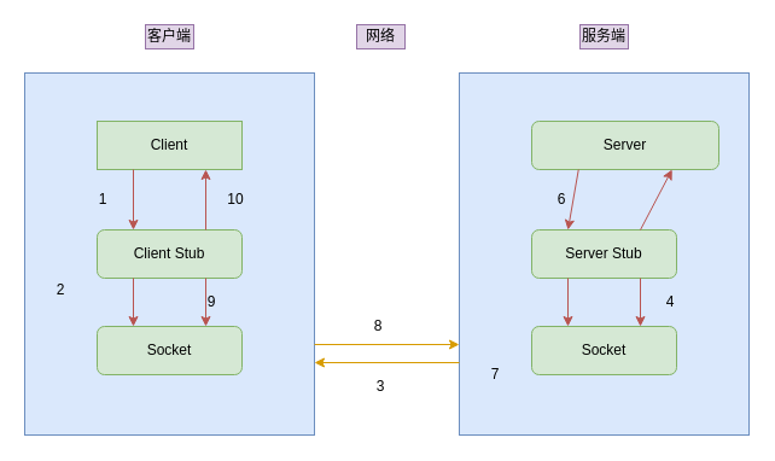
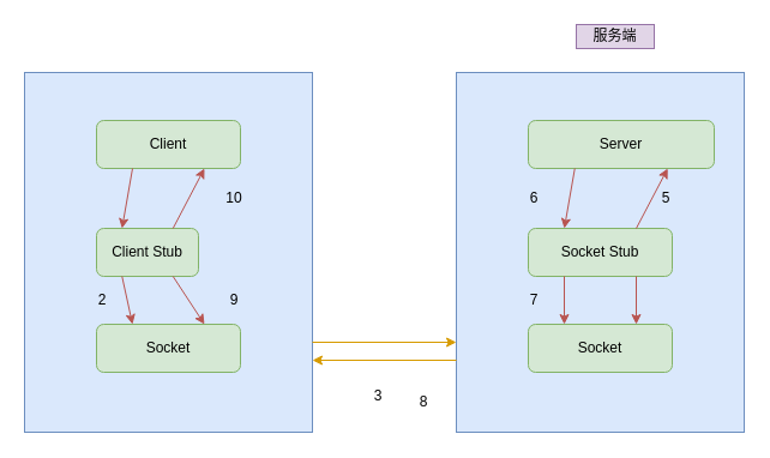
  <mxCell id="0" />
  <mxCell id="1" parent="0" />
- <mxCell id="2" value="客户端" style="text;html=1;strokeColor=#9673a6;fillColor=#e1d5e7;align=center;verticalAlign=middle;whiteSpace=wrap;rounded=0;" vertex="1" parent="1"><mxGeometry x="120" y="20" width="40" height="20" as="geometry" /></mxCell>
  <mxCell id="3" value="" style="rounded=0;whiteSpace=wrap;html=1;fillColor=#dae8fc;strokeColor=#6c8ebf;" vertex="1" parent="1"><mxGeometry x="20" y="60" width="240" height="300" as="geometry" /></mxCell>
- <mxCell id="4" value="Client" style="whiteSpace=wrap;html=1;fillColor=#d5e8d4;strokeColor=#82b366;rounded=0;" vertex="1" parent="1"><mxGeometry x="80" y="100" width="120" height="40" as="geometry" /></mxCell>
- <mxCell id="5" value="Client Stub" style="rounded=1;whiteSpace=wrap;html=1;fillColor=#d5e8d4;strokeColor=#82b366;" vertex="1" parent="1"><mxGeometry x="80" y="190" width="120" height="40" as="geometry" /></mxCell>
+ <mxCell id="4" value="Client" style="rounded=1;whiteSpace=wrap;html=1;fillColor=#d5e8d4;strokeColor=#82b366;" vertex="1" parent="1"><mxGeometry x="80" y="100" width="120" height="40" as="geometry" /></mxCell>
+ <mxCell id="5" value="Client Stub" style="rounded=1;whiteSpace=wrap;html=1;fillColor=#d5e8d4;strokeColor=#82b366;" vertex="1" parent="1"><mxGeometry x="80" y="190" width="85" height="40" as="geometry" /></mxCell>
  <mxCell id="6" value="Socket" style="rounded=1;whiteSpace=wrap;html=1;fillColor=#d5e8d4;strokeColor=#82b366;" vertex="1" parent="1"><mxGeometry x="80" y="270" width="120" height="40" as="geometry" /></mxCell>
  <mxCell id="7" value="" style="endArrow=classic;html=1;exitX=0.25;exitY=1;exitDx=0;exitDy=0;entryX=0.25;entryY=0;entryDx=0;entryDy=0;fillColor=#f8cecc;strokeColor=#b85450;" edge="1" parent="1" source="4" target="5"><mxGeometry width="50" height="50" relative="1" as="geometry"><mxPoint x="320" y="170" as="sourcePoint" /><mxPoint x="370" y="120" as="targetPoint" /></mxGeometry></mxCell>
  <mxCell id="8" value="" style="endArrow=classic;html=1;exitX=0.75;exitY=0;exitDx=0;exitDy=0;entryX=0.75;entryY=1;entryDx=0;entryDy=0;fillColor=#f8cecc;strokeColor=#b85450;" edge="1" parent="1" source="5" target="4"><mxGeometry width="50" height="50" relative="1" as="geometry"><mxPoint x="280" y="200" as="sourcePoint" /><mxPoint x="330" y="150" as="targetPoint" /></mxGeometry></mxCell>
  <mxCell id="9" value="" style="endArrow=classic;html=1;exitX=0.25;exitY=1;exitDx=0;exitDy=0;entryX=0.25;entryY=0;entryDx=0;entryDy=0;fillColor=#f8cecc;strokeColor=#b85450;" edge="1" parent="1" source="5" target="6"><mxGeometry width="50" height="50" relative="1" as="geometry"><mxPoint x="120" y="150" as="sourcePoint" /><mxPoint x="120" y="200" as="targetPoint" /></mxGeometry></mxCell>
  <mxCell id="10" value="" style="endArrow=classic;html=1;exitX=0.75;exitY=1;exitDx=0;exitDy=0;entryX=0.75;entryY=0;entryDx=0;entryDy=0;fillColor=#f8cecc;strokeColor=#b85450;" edge="1" parent="1" source="5" target="6"><mxGeometry width="50" height="50" relative="1" as="geometry"><mxPoint x="180" y="200" as="sourcePoint" /><mxPoint x="180" y="150" as="targetPoint" /></mxGeometry></mxCell>
- <mxCell id="11" value="1" style="text;html=1;strokeColor=none;fillColor=none;align=center;verticalAlign=middle;whiteSpace=wrap;rounded=0;" vertex="1" parent="1"><mxGeometry x="70" y="155" width="30" height="20" as="geometry" /></mxCell>
- <mxCell id="12" value="2" style="text;html=1;strokeColor=none;fillColor=none;align=center;verticalAlign=middle;whiteSpace=wrap;rounded=0;" vertex="1" parent="1"><mxGeometry x="35" y="230" width="30" height="20" as="geometry" /></mxCell>
+ <mxCell id="12" value="2" style="text;html=1;strokeColor=none;fillColor=none;align=center;verticalAlign=middle;whiteSpace=wrap;rounded=0;" vertex="1" parent="1"><mxGeometry x="70" y="240" width="30" height="20" as="geometry" /></mxCell>
  <mxCell id="13" value="10" style="text;html=1;strokeColor=none;fillColor=none;align=center;verticalAlign=middle;whiteSpace=wrap;rounded=0;" vertex="1" parent="1"><mxGeometry x="180" y="155" width="30" height="20" as="geometry" /></mxCell>
- <mxCell id="14" value="9" style="text;html=1;strokeColor=none;fillColor=none;align=center;verticalAlign=middle;whiteSpace=wrap;rounded=0;" vertex="1" parent="1"><mxGeometry x="160" y="240" width="30" height="20" as="geometry" /></mxCell>
+ <mxCell id="14" value="9" style="text;html=1;strokeColor=none;fillColor=none;align=center;verticalAlign=middle;whiteSpace=wrap;rounded=0;" vertex="1" parent="1"><mxGeometry x="180" y="240" width="30" height="20" as="geometry" /></mxCell>
  <mxCell id="15" value="" style="rounded=0;whiteSpace=wrap;html=1;fillColor=#dae8fc;strokeColor=#6c8ebf;" vertex="1" parent="1"><mxGeometry x="380" y="60" width="240" height="300" as="geometry" /></mxCell>
  <mxCell id="16" value="Server" style="rounded=1;whiteSpace=wrap;html=1;fillColor=#d5e8d4;strokeColor=#82b366;" vertex="1" parent="1"><mxGeometry x="440" y="100" width="155" height="40" as="geometry" /></mxCell>
- <mxCell id="17" value="Server Stub" style="rounded=1;whiteSpace=wrap;html=1;fillColor=#d5e8d4;strokeColor=#82b366;" vertex="1" parent="1"><mxGeometry x="440" y="190" width="120" height="40" as="geometry" /></mxCell>
+ <mxCell id="17" value="Socket Stub" style="rounded=1;whiteSpace=wrap;html=1;fillColor=#d5e8d4;strokeColor=#82b366;" vertex="1" parent="1"><mxGeometry x="440" y="190" width="120" height="40" as="geometry" /></mxCell>
  <mxCell id="18" value="Socket" style="rounded=1;whiteSpace=wrap;html=1;fillColor=#d5e8d4;strokeColor=#82b366;" vertex="1" parent="1"><mxGeometry x="440" y="270" width="120" height="40" as="geometry" /></mxCell>
  <mxCell id="19" value="" style="endArrow=classic;html=1;exitX=0.25;exitY=1;exitDx=0;exitDy=0;entryX=0.25;entryY=0;entryDx=0;entryDy=0;fillColor=#f8cecc;strokeColor=#b85450;" edge="1" parent="1" source="16" target="17"><mxGeometry width="50" height="50" relative="1" as="geometry"><mxPoint x="680" y="170" as="sourcePoint" /><mxPoint x="730" y="120" as="targetPoint" /></mxGeometry></mxCell>
  <mxCell id="20" value="" style="endArrow=classic;html=1;exitX=0.75;exitY=0;exitDx=0;exitDy=0;entryX=0.75;entryY=1;entryDx=0;entryDy=0;fillColor=#f8cecc;strokeColor=#b85450;" edge="1" parent="1" source="17" target="16"><mxGeometry width="50" height="50" relative="1" as="geometry"><mxPoint x="640" y="200" as="sourcePoint" /><mxPoint x="690" y="150" as="targetPoint" /></mxGeometry></mxCell>
  <mxCell id="21" value="" style="endArrow=classic;html=1;exitX=0.25;exitY=1;exitDx=0;exitDy=0;entryX=0.25;entryY=0;entryDx=0;entryDy=0;fillColor=#f8cecc;strokeColor=#b85450;" edge="1" parent="1" source="17" target="18"><mxGeometry width="50" height="50" relative="1" as="geometry"><mxPoint x="480" y="150" as="sourcePoint" /><mxPoint x="480" y="200" as="targetPoint" /></mxGeometry></mxCell>
  <mxCell id="22" value="" style="endArrow=classic;html=1;exitX=0.75;exitY=1;exitDx=0;exitDy=0;entryX=0.75;entryY=0;entryDx=0;entryDy=0;fillColor=#f8cecc;strokeColor=#b85450;" edge="1" parent="1" source="17" target="18"><mxGeometry width="50" height="50" relative="1" as="geometry"><mxPoint x="540" y="200" as="sourcePoint" /><mxPoint x="540" y="150" as="targetPoint" /></mxGeometry></mxCell>
- <mxCell id="23" value="6" style="text;html=1;strokeColor=none;fillColor=none;align=center;verticalAlign=middle;whiteSpace=wrap;rounded=0;" vertex="1" parent="1"><mxGeometry x="450" y="155" width="30" height="20" as="geometry" /></mxCell>
- <mxCell id="24" value="7" style="text;html=1;strokeColor=none;fillColor=none;align=center;verticalAlign=middle;whiteSpace=wrap;rounded=0;" vertex="1" parent="1"><mxGeometry x="395" y="300" width="30" height="20" as="geometry" /></mxCell>
- <mxCell id="26" value="4" style="text;html=1;strokeColor=none;fillColor=none;align=center;verticalAlign=middle;whiteSpace=wrap;rounded=0;" vertex="1" parent="1"><mxGeometry x="540" y="240" width="30" height="20" as="geometry" /></mxCell>
- <mxCell id="27" value="服务端" style="text;html=1;strokeColor=#9673a6;fillColor=#e1d5e7;align=center;verticalAlign=middle;whiteSpace=wrap;rounded=0;" vertex="1" parent="1"><mxGeometry x="480" y="20" width="40" height="20" as="geometry" /></mxCell>
+ <mxCell id="23" value="6" style="text;html=1;strokeColor=none;fillColor=none;align=center;verticalAlign=middle;whiteSpace=wrap;rounded=0;" vertex="1" parent="1"><mxGeometry x="430" y="155" width="30" height="20" as="geometry" /></mxCell>
+ <mxCell id="24" value="7" style="text;html=1;strokeColor=none;fillColor=none;align=center;verticalAlign=middle;whiteSpace=wrap;rounded=0;" vertex="1" parent="1"><mxGeometry x="430" y="240" width="30" height="20" as="geometry" /></mxCell>
+ <mxCell id="25" value="5" style="text;html=1;strokeColor=none;fillColor=none;align=center;verticalAlign=middle;whiteSpace=wrap;rounded=0;" vertex="1" parent="1"><mxGeometry x="540" y="155" width="30" height="20" as="geometry" /></mxCell>
+ <mxCell id="27" value="服务端" style="text;html=1;strokeColor=#9673a6;fillColor=#e1d5e7;align=center;verticalAlign=middle;whiteSpace=wrap;rounded=0;" vertex="1" parent="1"><mxGeometry x="480" y="20" width="65" height="20" as="geometry" /></mxCell>
  <mxCell id="28" value="" style="endArrow=classic;html=1;exitX=1;exitY=0.75;exitDx=0;exitDy=0;entryX=0;entryY=0.75;entryDx=0;entryDy=0;fillColor=#ffe6cc;strokeColor=#d79b00;" edge="1" parent="1" source="3" target="15"><mxGeometry width="50" height="50" relative="1" as="geometry"><mxPoint x="300" y="310" as="sourcePoint" /><mxPoint x="350" y="260" as="targetPoint" /></mxGeometry></mxCell>
  <mxCell id="29" value="" style="endArrow=classic;html=1;fillColor=#ffe6cc;strokeColor=#d79b00;" edge="1" parent="1"><mxGeometry width="50" height="50" relative="1" as="geometry"><mxPoint x="380" y="300" as="sourcePoint" /><mxPoint x="260" y="300" as="targetPoint" /></mxGeometry></mxCell>
- <mxCell id="30" value="8" style="text;html=1;strokeColor=none;fillColor=none;align=center;verticalAlign=middle;whiteSpace=wrap;rounded=0;" vertex="1" parent="1"><mxGeometry x="298" y="260" width="30" height="20" as="geometry" /></mxCell>
- <mxCell id="31" value="3" style="text;html=1;strokeColor=none;fillColor=none;align=center;verticalAlign=middle;whiteSpace=wrap;rounded=0;" vertex="1" parent="1"><mxGeometry x="300" y="310" width="30" height="20" as="geometry" /></mxCell>
- <mxCell id="32" value="网络" style="text;html=1;strokeColor=#9673a6;fillColor=#e1d5e7;align=center;verticalAlign=middle;whiteSpace=wrap;rounded=0;" vertex="1" parent="1"><mxGeometry x="295" y="20" width="40" height="20" as="geometry" /></mxCell>
+ <mxCell id="30" value="8" style="text;html=1;strokeColor=none;fillColor=none;align=center;verticalAlign=middle;whiteSpace=wrap;rounded=0;" vertex="1" parent="1"><mxGeometry x="338" y="325" width="30" height="20" as="geometry" /></mxCell>
+ <mxCell id="31" value="3" style="text;html=1;strokeColor=none;fillColor=none;align=center;verticalAlign=middle;whiteSpace=wrap;rounded=0;" vertex="1" parent="1"><mxGeometry x="300" y="320" width="30" height="20" as="geometry" /></mxCell>
